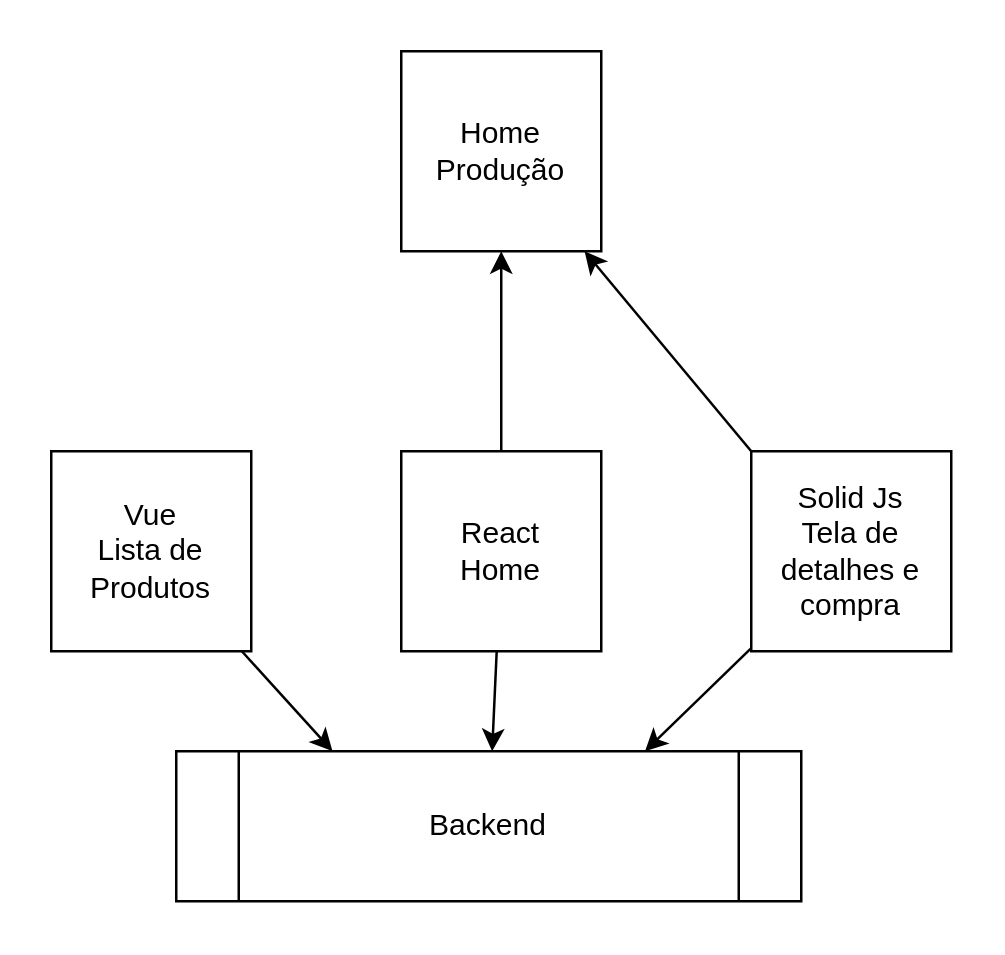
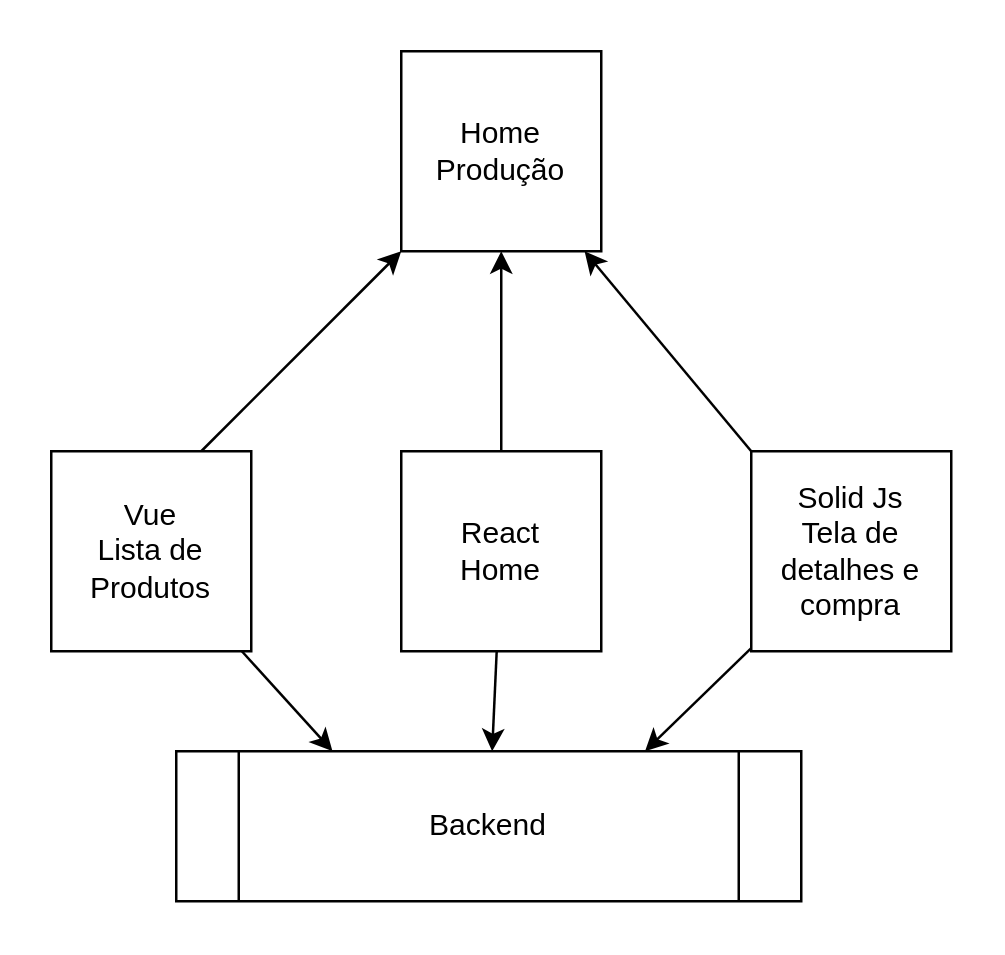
  <mxCell id="0" />
  <mxCell id="1" parent="0" />
  <mxCell id="2" style="edgeStyle=none;html=1;" edge="1" parent="1" source="4" target="11"><mxGeometry relative="1" as="geometry" /></mxCell>
  <mxCell id="3" style="edgeStyle=none;html=1;" edge="1" parent="1" source="4" target="12"><mxGeometry relative="1" as="geometry" /></mxCell>
  <mxCell id="4" value="React&lt;br&gt;Home" style="whiteSpace=wrap;html=1;aspect=fixed;" vertex="1" parent="1"><mxGeometry x="160" y="180" width="80" height="80" as="geometry" /></mxCell>
  <mxCell id="5" style="edgeStyle=none;html=1;entryX=0.25;entryY=0;entryDx=0;entryDy=0;" edge="1" parent="1" source="7" target="11"><mxGeometry relative="1" as="geometry" /></mxCell>
+ <mxCell id="6" style="edgeStyle=none;html=1;exitX=0.75;exitY=0;exitDx=0;exitDy=0;entryX=0;entryY=1;entryDx=0;entryDy=0;" edge="1" parent="1" source="7" target="12"><mxGeometry relative="1" as="geometry"><mxPoint x="180" y="100" as="targetPoint" /><Array as="points"><mxPoint x="160" y="100" /></Array></mxGeometry></mxCell>
  <mxCell id="7" value="Vue&lt;br&gt;Lista de Produtos" style="whiteSpace=wrap;html=1;aspect=fixed;" vertex="1" parent="1"><mxGeometry x="20" y="180" width="80" height="80" as="geometry" /></mxCell>
  <mxCell id="8" style="edgeStyle=none;html=1;entryX=0.75;entryY=0;entryDx=0;entryDy=0;" edge="1" parent="1" source="10" target="11"><mxGeometry relative="1" as="geometry" /></mxCell>
  <mxCell id="9" style="edgeStyle=none;html=1;exitX=0;exitY=0;exitDx=0;exitDy=0;" edge="1" parent="1" source="10" target="12"><mxGeometry relative="1" as="geometry"><mxPoint x="240" y="100" as="targetPoint" /></mxGeometry></mxCell>
  <mxCell id="10" value="Solid Js&lt;br&gt;Tela de detalhes e compra" style="whiteSpace=wrap;html=1;aspect=fixed;" vertex="1" parent="1"><mxGeometry x="300" y="180" width="80" height="80" as="geometry" /></mxCell>
  <mxCell id="11" value="Backend" style="shape=process;whiteSpace=wrap;html=1;backgroundOutline=1;" vertex="1" parent="1"><mxGeometry x="70" y="300" width="250" height="60" as="geometry" /></mxCell>
  <mxCell id="12" value="Home Produção" style="whiteSpace=wrap;html=1;aspect=fixed;" vertex="1" parent="1"><mxGeometry x="160" y="20" width="80" height="80" as="geometry" /></mxCell>
